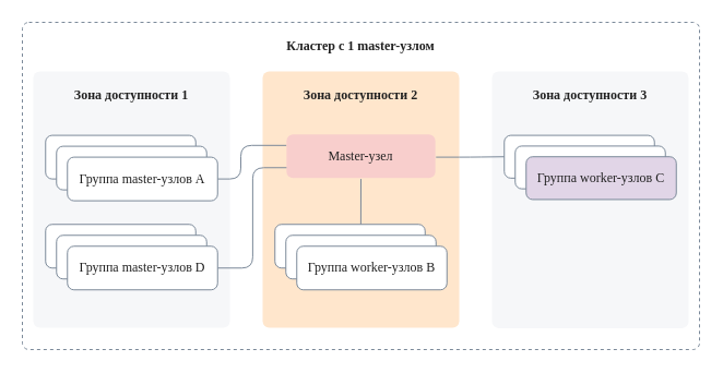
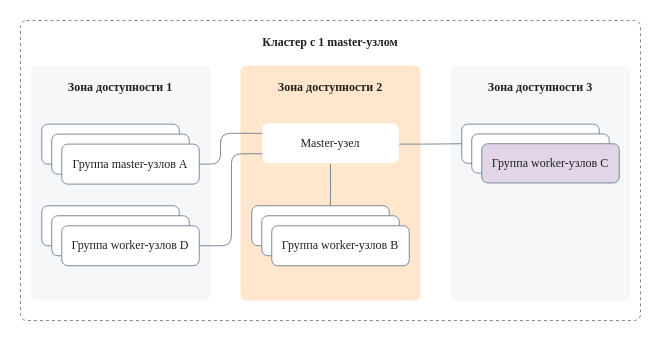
  <mxCell id="0" />
  <mxCell id="1" parent="0" />
  <mxCell id="2" value="Кластер с 1 master-узлом" style="rounded=1;whiteSpace=wrap;html=1;strokeColor=#7C8A9A;strokeWidth=1;fontColor=#212121;fillColor=none;dashed=1;fontFamily=VK Sans Display;verticalAlign=top;spacing=10;fontStyle=1;arcSize=12;absoluteArcSize=1;container=0;" vertex="1" parent="1"><mxGeometry x="20" y="20" width="620" height="300" as="geometry" /></mxCell>
  <mxCell id="3" value="&lt;font color=&quot;#212121&quot;&gt;Зона доступности 1&lt;/font&gt;" style="rounded=1;whiteSpace=wrap;html=1;fontFamily=VK Sans Display;strokeColor=none;arcsize=12;fillColor=#F6F7F9;spacing=10;verticalAlign=top;spacingTop=0;spacingLeft=0;spacingRight=0;fontStyle=1;arcSize=12;absoluteArcSize=1;container=0;" vertex="1" parent="1"><mxGeometry x="30" y="65" width="180" height="235" as="geometry" /></mxCell>
  <mxCell id="4" value="&lt;font color=&quot;#212121&quot;&gt;Node 1&lt;/font&gt;" style="rounded=1;whiteSpace=wrap;html=1;fontFamily=VK Sans Display;strokeColor=#7C8A9A;arcsize=12;fillColor=#FFFFFF;spacing=0;spacingTop=12;spacingBottom=12;arcSize=12;absoluteArcSize=1;strokeWidth=1;container=0;" vertex="1" parent="1"><mxGeometry x="41.25" y="123.6" width="137.5" height="40" as="geometry" /></mxCell>
  <mxCell id="5" value="&lt;font color=&quot;#212121&quot;&gt;Node 1&lt;/font&gt;" style="rounded=1;whiteSpace=wrap;html=1;fontFamily=VK Sans Display;strokeColor=#7C8A9A;arcsize=12;fillColor=#FFFFFF;spacing=0;spacingTop=12;spacingBottom=12;arcSize=12;absoluteArcSize=1;strokeWidth=1;container=0;" vertex="1" parent="1"><mxGeometry x="51.25" y="133.6" width="137.5" height="40" as="geometry" /></mxCell>
  <mxCell id="6" value="&lt;font color=&quot;#212121&quot;&gt;Группа master-узлов&amp;nbsp;A&lt;/font&gt;" style="rounded=1;whiteSpace=wrap;html=1;fontFamily=VK Sans Display;strokeColor=#7C8A9A;arcsize=12;fillColor=#FFFFFF;spacing=0;spacingTop=12;spacingBottom=12;arcSize=12;absoluteArcSize=1;strokeWidth=1;container=0;" vertex="1" parent="1"><mxGeometry x="61.25" y="143.6" width="137.5" height="40" as="geometry" /></mxCell>
  <mxCell id="7" value="&lt;font color=&quot;#212121&quot;&gt;Node 1&lt;/font&gt;" style="rounded=1;whiteSpace=wrap;html=1;fontFamily=VK Sans Display;strokeColor=#7C8A9A;arcsize=12;fillColor=#FFFFFF;spacing=0;spacingTop=12;spacingBottom=12;arcSize=12;absoluteArcSize=1;strokeWidth=1;container=0;" vertex="1" parent="1"><mxGeometry x="41.25" y="205.25" width="137.5" height="40" as="geometry" /></mxCell>
  <mxCell id="8" value="&lt;font color=&quot;#212121&quot;&gt;Node 1&lt;/font&gt;" style="rounded=1;whiteSpace=wrap;html=1;fontFamily=VK Sans Display;strokeColor=#7C8A9A;arcsize=12;fillColor=#FFFFFF;spacing=0;spacingTop=12;spacingBottom=12;arcSize=12;absoluteArcSize=1;strokeWidth=1;container=0;" vertex="1" parent="1"><mxGeometry x="51.25" y="215.25" width="137.5" height="40" as="geometry" /></mxCell>
- <mxCell id="9" value="&lt;span style=&quot;color: rgb(33, 33, 33);&quot;&gt;Группа master-узлов&amp;nbsp;D&lt;/span&gt;" style="rounded=1;whiteSpace=wrap;html=1;fontFamily=VK Sans Display;strokeColor=#7C8A9A;arcsize=12;fillColor=#FFFFFF;spacing=0;spacingTop=12;spacingBottom=12;arcSize=12;absoluteArcSize=1;strokeWidth=1;container=0;" vertex="1" parent="1"><mxGeometry x="61.25" y="225.25" width="137.5" height="40" as="geometry" /></mxCell>
+ <mxCell id="9" value="&lt;span style=&quot;color: rgb(33, 33, 33);&quot;&gt;Группа worker-узлов&amp;nbsp;D&lt;/span&gt;" style="rounded=1;whiteSpace=wrap;html=1;fontFamily=VK Sans Display;strokeColor=#7C8A9A;arcsize=12;fillColor=#FFFFFF;spacing=0;spacingTop=12;spacingBottom=12;arcSize=12;absoluteArcSize=1;strokeWidth=1;container=0;" vertex="1" parent="1"><mxGeometry x="61.25" y="225.25" width="137.5" height="40" as="geometry" /></mxCell>
  <mxCell id="10" value="&lt;font color=&quot;#212121&quot;&gt;Зона доступности&amp;nbsp;2&lt;/font&gt;" style="rounded=1;whiteSpace=wrap;html=1;fontFamily=VK Sans Display;strokeColor=none;arcsize=12;fillColor=#ffe6cc;spacing=10;verticalAlign=top;spacingTop=0;spacingLeft=0;spacingRight=0;fontStyle=1;arcSize=12;absoluteArcSize=1;container=0;" vertex="1" parent="1"><mxGeometry x="240" y="65" width="180" height="235" as="geometry" /></mxCell>
  <mxCell id="11" value="&lt;font color=&quot;#212121&quot;&gt;Node 1&lt;/font&gt;" style="rounded=1;whiteSpace=wrap;html=1;fontFamily=VK Sans Display;strokeColor=#7C8A9A;arcsize=12;fillColor=#FFFFFF;spacing=0;spacingTop=12;spacingBottom=12;arcSize=12;absoluteArcSize=1;strokeWidth=1;container=0;" vertex="1" parent="1"><mxGeometry x="251.25" y="205.25" width="137.5" height="40" as="geometry" /></mxCell>
  <mxCell id="12" value="&lt;font color=&quot;#212121&quot;&gt;Node 1&lt;/font&gt;" style="rounded=1;whiteSpace=wrap;html=1;fontFamily=VK Sans Display;strokeColor=#7C8A9A;arcsize=12;fillColor=#FFFFFF;spacing=0;spacingTop=12;spacingBottom=12;arcSize=12;absoluteArcSize=1;strokeWidth=1;container=0;" vertex="1" parent="1"><mxGeometry x="261.25" y="215.25" width="137.5" height="40" as="geometry" /></mxCell>
  <mxCell id="13" value="&lt;span style=&quot;color: rgb(33, 33, 33);&quot;&gt;Группа worker-узлов&amp;nbsp;B&lt;/span&gt;" style="rounded=1;whiteSpace=wrap;html=1;fontFamily=VK Sans Display;strokeColor=#7C8A9A;arcsize=12;fillColor=#FFFFFF;spacing=0;spacingTop=12;spacingBottom=12;arcSize=12;absoluteArcSize=1;strokeWidth=1;container=0;" vertex="1" parent="1"><mxGeometry x="271.25" y="225.25" width="137.5" height="40" as="geometry" /></mxCell>
  <mxCell id="14" style="edgeStyle=orthogonalEdgeStyle;shape=connector;rounded=1;orthogonalLoop=1;jettySize=auto;html=1;labelBackgroundColor=default;strokeColor=#7C8A9A;strokeWidth=1;fontFamily=VK Sans Display;fontSize=16;fontColor=#212121;startArrow=none;startFill=0;endArrow=none;endFill=0;entryX=0.5;entryY=1;entryDx=0;entryDy=0;exitX=0.572;exitY=-0.003;exitDx=0;exitDy=0;exitPerimeter=0;" edge="1" parent="1" source="11"><mxGeometry relative="1" as="geometry"><mxPoint x="340" y="205" as="sourcePoint" /><mxPoint x="330" y="163.6" as="targetPoint" /><Array as="points"><mxPoint x="330" y="205" /></Array></mxGeometry></mxCell>
  <mxCell id="15" style="edgeStyle=orthogonalEdgeStyle;shape=connector;rounded=1;orthogonalLoop=1;jettySize=auto;html=1;labelBackgroundColor=default;strokeColor=#7C8A9A;strokeWidth=1;fontFamily=VK Sans Display;fontSize=16;fontColor=#212121;startArrow=none;startFill=0;endArrow=none;endFill=0;entryX=0;entryY=0.25;entryDx=0;entryDy=0;exitX=1;exitY=0.5;exitDx=0;exitDy=0;" edge="1" parent="1" source="6" target="21"><mxGeometry relative="1" as="geometry"><mxPoint x="230" y="270" as="sourcePoint" /><mxPoint x="261.25" y="143.6" as="targetPoint" /><Array as="points"><mxPoint x="220" y="164" /><mxPoint x="220" y="133" /></Array></mxGeometry></mxCell>
  <mxCell id="16" value="&lt;font color=&quot;#212121&quot;&gt;Зона доступности&amp;nbsp;3&lt;/font&gt;" style="rounded=1;whiteSpace=wrap;html=1;fontFamily=VK Sans Display;strokeColor=none;arcsize=12;fillColor=#F6F7F9;spacing=10;verticalAlign=top;spacingTop=0;spacingLeft=0;spacingRight=0;fontStyle=1;arcSize=12;absoluteArcSize=1;container=0;" vertex="1" parent="1"><mxGeometry x="450" y="65" width="180" height="235.385" as="geometry" /></mxCell>
  <mxCell id="17" value="&lt;font color=&quot;#212121&quot;&gt;Node 1&lt;/font&gt;" style="rounded=1;whiteSpace=wrap;html=1;fontFamily=VK Sans Display;strokeColor=#7C8A9A;arcsize=12;fillColor=#FFFFFF;spacing=0;spacingTop=12;spacingBottom=12;arcSize=12;absoluteArcSize=1;strokeWidth=1;container=0;" vertex="1" parent="1"><mxGeometry x="461.25" y="123.6" width="137.5" height="39.23" as="geometry" /></mxCell>
  <mxCell id="18" value="&lt;font color=&quot;#212121&quot;&gt;Node 1&lt;/font&gt;" style="rounded=1;whiteSpace=wrap;html=1;fontFamily=VK Sans Display;strokeColor=#7C8A9A;arcsize=12;fillColor=#FFFFFF;spacing=0;spacingTop=12;spacingBottom=12;arcSize=12;absoluteArcSize=1;strokeWidth=1;container=0;" vertex="1" parent="1"><mxGeometry x="471.25" y="133.41" width="137.5" height="39.23" as="geometry" /></mxCell>
  <mxCell id="19" value="&lt;font color=&quot;#212121&quot;&gt;Группа worker-узлов&amp;nbsp;C&lt;/font&gt;" style="rounded=1;whiteSpace=wrap;html=1;fontFamily=VK Sans Display;strokeColor=#7C8A9A;arcsize=12;fillColor=#e1d5e7;spacing=0;spacingTop=12;spacingBottom=12;arcSize=12;absoluteArcSize=1;strokeWidth=1;container=0;" vertex="1" parent="1"><mxGeometry x="481.25" y="143.22" width="137.5" height="39.23" as="geometry" /></mxCell>
  <mxCell id="20" style="edgeStyle=orthogonalEdgeStyle;shape=connector;rounded=1;orthogonalLoop=1;jettySize=auto;html=1;labelBackgroundColor=default;strokeColor=#7C8A9A;strokeWidth=1;fontFamily=VK Sans Display;fontSize=16;fontColor=#212121;startArrow=none;startFill=0;endArrow=none;endFill=0;entryX=0;entryY=0.5;entryDx=0;entryDy=0;exitX=1;exitY=0.5;exitDx=0;exitDy=0;" edge="1" parent="1" target="17"><mxGeometry relative="1" as="geometry"><mxPoint x="398.75" y="143.6" as="sourcePoint" /><mxPoint x="475" y="170" as="targetPoint" /><Array as="points"><mxPoint x="430" y="144" /></Array></mxGeometry></mxCell>
- <mxCell id="21" value="&lt;font color=&quot;#212121&quot;&gt;Master-узел&lt;/font&gt;" style="rounded=1;whiteSpace=wrap;html=1;fontFamily=VK Sans Display;strokeColor=none;arcsize=12;fillColor=#f8cecc;spacing=0;spacingTop=12;spacingBottom=12;arcSize=12;absoluteArcSize=1;container=0;" vertex="1" parent="1"><mxGeometry x="261.88" y="122.83" width="136.25" height="40" as="geometry" /></mxCell>
+ <mxCell id="21" value="&lt;font color=&quot;#212121&quot;&gt;Master-узел&lt;/font&gt;" style="rounded=1;whiteSpace=wrap;html=1;fontFamily=VK Sans Display;strokeColor=none;arcsize=12;fillColor=#FFFFFF;spacing=0;spacingTop=12;spacingBottom=12;arcSize=12;absoluteArcSize=1;container=0;" vertex="1" parent="1"><mxGeometry x="261.88" y="122.83" width="136.25" height="40" as="geometry" /></mxCell>
  <mxCell id="22" style="edgeStyle=orthogonalEdgeStyle;shape=connector;rounded=1;orthogonalLoop=1;jettySize=auto;html=1;labelBackgroundColor=default;strokeColor=#7C8A9A;strokeWidth=1;fontFamily=VK Sans Display;fontSize=16;fontColor=#212121;startArrow=none;startFill=0;endArrow=none;endFill=0;entryX=0;entryY=0.75;entryDx=0;entryDy=0;exitX=1;exitY=0.5;exitDx=0;exitDy=0;movable=1;resizable=1;rotatable=1;deletable=1;editable=1;locked=0;connectable=1;" edge="1" parent="1"><mxGeometry relative="1" as="geometry"><mxPoint x="198.88" y="245.25" as="sourcePoint" /><mxPoint x="261.88" y="153.25" as="targetPoint" /><Array as="points"><mxPoint x="230.88" y="245.25" /><mxPoint x="230.88" y="153.25" /></Array></mxGeometry></mxCell>
